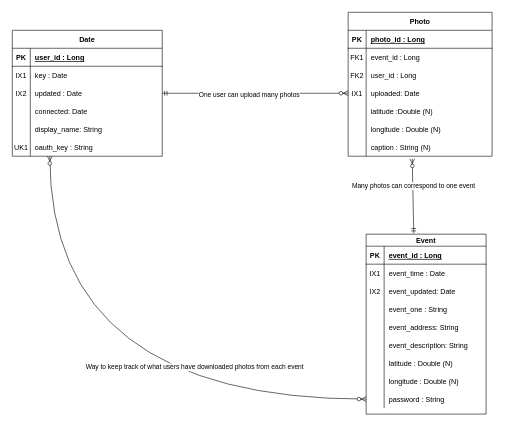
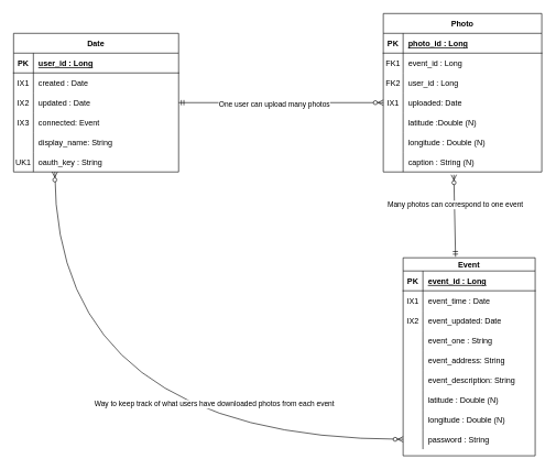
  <mxCell id="0" />
  <mxCell id="1" parent="0" />
  <mxCell id="2" value="" style="group" parent="1" vertex="1" connectable="0"><mxGeometry x="20" y="40" width="250" height="210" as="geometry" /></mxCell>
  <mxCell id="3" value="Date" style="shape=table;startSize=30;container=1;collapsible=1;childLayout=tableLayout;fixedRows=1;rowLines=0;fontStyle=1;align=center;resizeLast=1;" parent="2" vertex="1"><mxGeometry y="10" width="250" height="210" as="geometry" /></mxCell>
  <mxCell id="4" value="" style="shape=partialRectangle;collapsible=0;dropTarget=0;pointerEvents=0;fillColor=none;points=[[0,0.5],[1,0.5]];portConstraint=eastwest;top=0;left=0;right=0;bottom=1;" parent="3" vertex="1"><mxGeometry y="30" width="250" height="30" as="geometry" /></mxCell>
  <mxCell id="5" value="PK" style="shape=partialRectangle;overflow=hidden;connectable=0;fillColor=none;top=0;left=0;bottom=0;right=0;fontStyle=1;" parent="4" vertex="1"><mxGeometry width="30" height="30" as="geometry" /></mxCell>
  <mxCell id="6" value="user_id : Long" style="shape=partialRectangle;overflow=hidden;connectable=0;fillColor=none;top=0;left=0;bottom=0;right=0;align=left;spacingLeft=6;fontStyle=5;" parent="4" vertex="1"><mxGeometry x="30" width="220" height="30" as="geometry" /></mxCell>
  <mxCell id="7" value="" style="shape=partialRectangle;collapsible=0;dropTarget=0;pointerEvents=0;fillColor=none;points=[[0,0.5],[1,0.5]];portConstraint=eastwest;top=0;left=0;right=0;bottom=0;" parent="3" vertex="1"><mxGeometry y="60" width="250" height="30" as="geometry" /></mxCell>
  <mxCell id="8" value="IX1" style="shape=partialRectangle;overflow=hidden;connectable=0;fillColor=none;top=0;left=0;bottom=0;right=0;" parent="7" vertex="1"><mxGeometry width="30" height="30" as="geometry" /></mxCell>
- <mxCell id="9" value="key : Date" style="shape=partialRectangle;overflow=hidden;connectable=0;fillColor=none;top=0;left=0;bottom=0;right=0;align=left;spacingLeft=6;" parent="7" vertex="1"><mxGeometry x="30" width="220" height="30" as="geometry" /></mxCell>
+ <mxCell id="9" value="created : Date" style="shape=partialRectangle;overflow=hidden;connectable=0;fillColor=none;top=0;left=0;bottom=0;right=0;align=left;spacingLeft=6;" parent="7" vertex="1"><mxGeometry x="30" width="220" height="30" as="geometry" /></mxCell>
  <mxCell id="10" value="" style="shape=partialRectangle;collapsible=0;dropTarget=0;pointerEvents=0;fillColor=none;points=[[0,0.5],[1,0.5]];portConstraint=eastwest;top=0;left=0;right=0;bottom=0;" parent="3" vertex="1"><mxGeometry y="90" width="250" height="30" as="geometry" /></mxCell>
  <mxCell id="11" value="IX2" style="shape=partialRectangle;overflow=hidden;connectable=0;fillColor=none;top=0;left=0;bottom=0;right=0;" parent="10" vertex="1"><mxGeometry width="30" height="30" as="geometry" /></mxCell>
  <mxCell id="12" value="updated : Date" style="shape=partialRectangle;overflow=hidden;connectable=0;fillColor=none;top=0;left=0;bottom=0;right=0;align=left;spacingLeft=6;" parent="10" vertex="1"><mxGeometry x="30" width="220" height="30" as="geometry" /></mxCell>
  <mxCell id="13" value="" style="shape=partialRectangle;collapsible=0;dropTarget=0;pointerEvents=0;fillColor=none;points=[[0,0.5],[1,0.5]];portConstraint=eastwest;top=0;left=0;right=0;bottom=0;" vertex="1" parent="3"><mxGeometry y="120" width="250" height="30" as="geometry" /></mxCell>
- <mxCell id="15" value="connected: Date" style="shape=partialRectangle;overflow=hidden;connectable=0;fillColor=none;top=0;left=0;bottom=0;right=0;align=left;spacingLeft=6;" vertex="1" parent="13"><mxGeometry x="30" width="220" height="30" as="geometry" /></mxCell>
+ <mxCell id="14" value="IX3" style="shape=partialRectangle;overflow=hidden;connectable=0;fillColor=none;top=0;left=0;bottom=0;right=0;" vertex="1" parent="13"><mxGeometry width="30" height="30" as="geometry" /></mxCell>
+ <mxCell id="15" value="connected: Event" style="shape=partialRectangle;overflow=hidden;connectable=0;fillColor=none;top=0;left=0;bottom=0;right=0;align=left;spacingLeft=6;" vertex="1" parent="13"><mxGeometry x="30" width="220" height="30" as="geometry" /></mxCell>
  <mxCell id="16" value="" style="shape=partialRectangle;collapsible=0;dropTarget=0;pointerEvents=0;fillColor=none;points=[[0,0.5],[1,0.5]];portConstraint=eastwest;top=0;left=0;right=0;bottom=0;" vertex="1" parent="3"><mxGeometry y="150" width="250" height="30" as="geometry" /></mxCell>
  <mxCell id="17" value="" style="shape=partialRectangle;overflow=hidden;connectable=0;fillColor=none;top=0;left=0;bottom=0;right=0;" vertex="1" parent="16"><mxGeometry width="30" height="30" as="geometry" /></mxCell>
  <mxCell id="18" value="display_name: String" style="shape=partialRectangle;overflow=hidden;connectable=0;fillColor=none;top=0;left=0;bottom=0;right=0;align=left;spacingLeft=6;" vertex="1" parent="16"><mxGeometry x="30" width="220" height="30" as="geometry" /></mxCell>
  <mxCell id="19" value="" style="shape=partialRectangle;collapsible=0;dropTarget=0;pointerEvents=0;fillColor=none;points=[[0,0.5],[1,0.5]];portConstraint=eastwest;top=0;left=0;right=0;bottom=0;" parent="3" vertex="1"><mxGeometry y="180" width="250" height="30" as="geometry" /></mxCell>
  <mxCell id="20" value="UK1" style="shape=partialRectangle;overflow=hidden;connectable=0;fillColor=none;top=0;left=0;bottom=0;right=0;" parent="19" vertex="1"><mxGeometry width="30" height="30" as="geometry" /></mxCell>
  <mxCell id="21" value="oauth_key : String" style="shape=partialRectangle;overflow=hidden;connectable=0;fillColor=none;top=0;left=0;bottom=0;right=0;align=left;spacingLeft=6;" parent="19" vertex="1"><mxGeometry x="30" width="220" height="30" as="geometry" /></mxCell>
  <mxCell id="22" value="" style="fontSize=12;html=1;endArrow=ERzeroToMany;startArrow=ERmandOne;exitX=1;exitY=0.5;exitDx=0;exitDy=0;entryX=0;entryY=0.5;entryDx=0;entryDy=0;" parent="1" edge="1" target="34" source="10"><mxGeometry width="100" height="100" relative="1" as="geometry"><mxPoint x="300" y="175" as="sourcePoint" /><mxPoint x="600" y="175" as="targetPoint" /></mxGeometry></mxCell>
  <mxCell id="23" value="One user can upload many photos" style="edgeLabel;html=1;align=center;verticalAlign=middle;resizable=0;points=[];" parent="22" vertex="1" connectable="0"><mxGeometry x="-0.074" y="-1" relative="1" as="geometry"><mxPoint as="offset" /></mxGeometry></mxCell>
  <mxCell id="24" value="Photo" style="shape=table;startSize=30;container=1;collapsible=1;childLayout=tableLayout;fixedRows=1;rowLines=0;fontStyle=1;align=center;resizeLast=1;" parent="1" vertex="1"><mxGeometry x="580" y="20" width="240" height="240" as="geometry" /></mxCell>
  <mxCell id="25" value="" style="shape=partialRectangle;collapsible=0;dropTarget=0;pointerEvents=0;fillColor=none;top=0;left=0;bottom=1;right=0;points=[[0,0.5],[1,0.5]];portConstraint=eastwest;" parent="24" vertex="1"><mxGeometry y="30" width="240" height="30" as="geometry" /></mxCell>
  <mxCell id="26" value="PK" style="shape=partialRectangle;connectable=0;fillColor=none;top=0;left=0;bottom=0;right=0;fontStyle=1;overflow=hidden;" parent="25" vertex="1"><mxGeometry width="30" height="30" as="geometry" /></mxCell>
  <mxCell id="27" value="photo_id : Long" style="shape=partialRectangle;connectable=0;fillColor=none;top=0;left=0;bottom=0;right=0;align=left;spacingLeft=6;fontStyle=5;overflow=hidden;" parent="25" vertex="1"><mxGeometry x="30" width="210" height="30" as="geometry" /></mxCell>
  <mxCell id="28" value="" style="shape=partialRectangle;collapsible=0;dropTarget=0;pointerEvents=0;fillColor=none;top=0;left=0;bottom=0;right=0;points=[[0,0.5],[1,0.5]];portConstraint=eastwest;" parent="24" vertex="1"><mxGeometry y="60" width="240" height="30" as="geometry" /></mxCell>
  <mxCell id="29" value="FK1" style="shape=partialRectangle;connectable=0;fillColor=none;top=0;left=0;bottom=0;right=0;editable=1;overflow=hidden;" parent="28" vertex="1"><mxGeometry width="30" height="30" as="geometry" /></mxCell>
  <mxCell id="30" value="event_id : Long" style="shape=partialRectangle;connectable=0;fillColor=none;top=0;left=0;bottom=0;right=0;align=left;spacingLeft=6;overflow=hidden;" parent="28" vertex="1"><mxGeometry x="30" width="210" height="30" as="geometry" /></mxCell>
  <mxCell id="31" value="" style="shape=partialRectangle;collapsible=0;dropTarget=0;pointerEvents=0;fillColor=none;top=0;left=0;bottom=0;right=0;points=[[0,0.5],[1,0.5]];portConstraint=eastwest;" parent="24" vertex="1"><mxGeometry y="90" width="240" height="30" as="geometry" /></mxCell>
  <mxCell id="32" value="FK2" style="shape=partialRectangle;connectable=0;fillColor=none;top=0;left=0;bottom=0;right=0;editable=1;overflow=hidden;" parent="31" vertex="1"><mxGeometry width="30" height="30" as="geometry" /></mxCell>
  <mxCell id="33" value="user_id : Long" style="shape=partialRectangle;connectable=0;fillColor=none;top=0;left=0;bottom=0;right=0;align=left;spacingLeft=6;overflow=hidden;" parent="31" vertex="1"><mxGeometry x="30" width="210" height="30" as="geometry" /></mxCell>
  <mxCell id="34" value="" style="shape=partialRectangle;collapsible=0;dropTarget=0;pointerEvents=0;fillColor=none;top=0;left=0;bottom=0;right=0;points=[[0,0.5],[1,0.5]];portConstraint=eastwest;" parent="24" vertex="1"><mxGeometry y="120" width="240" height="30" as="geometry" /></mxCell>
  <mxCell id="35" value="IX1" style="shape=partialRectangle;connectable=0;fillColor=none;top=0;left=0;bottom=0;right=0;editable=1;overflow=hidden;" parent="34" vertex="1"><mxGeometry width="30" height="30" as="geometry" /></mxCell>
  <mxCell id="36" value="uploaded: Date" style="shape=partialRectangle;connectable=0;fillColor=none;top=0;left=0;bottom=0;right=0;align=left;spacingLeft=6;overflow=hidden;" parent="34" vertex="1"><mxGeometry x="30" width="210" height="30" as="geometry" /></mxCell>
  <mxCell id="37" value="" style="shape=partialRectangle;collapsible=0;dropTarget=0;pointerEvents=0;fillColor=none;top=0;left=0;bottom=0;right=0;points=[[0,0.5],[1,0.5]];portConstraint=eastwest;" parent="24" vertex="1"><mxGeometry y="150" width="240" height="30" as="geometry" /></mxCell>
  <mxCell id="38" value="" style="shape=partialRectangle;connectable=0;fillColor=none;top=0;left=0;bottom=0;right=0;editable=1;overflow=hidden;" parent="37" vertex="1"><mxGeometry width="30" height="30" as="geometry" /></mxCell>
  <mxCell id="39" value="latitude :Double (N)" style="shape=partialRectangle;connectable=0;fillColor=none;top=0;left=0;bottom=0;right=0;align=left;spacingLeft=6;overflow=hidden;" parent="37" vertex="1"><mxGeometry x="30" width="210" height="30" as="geometry" /></mxCell>
  <mxCell id="40" value="" style="shape=partialRectangle;collapsible=0;dropTarget=0;pointerEvents=0;fillColor=none;top=0;left=0;bottom=0;right=0;points=[[0,0.5],[1,0.5]];portConstraint=eastwest;" parent="24" vertex="1"><mxGeometry y="180" width="240" height="30" as="geometry" /></mxCell>
  <mxCell id="41" value="" style="shape=partialRectangle;connectable=0;fillColor=none;top=0;left=0;bottom=0;right=0;editable=1;overflow=hidden;" parent="40" vertex="1"><mxGeometry width="30" height="30" as="geometry" /></mxCell>
  <mxCell id="42" value="longitude : Double (N)" style="shape=partialRectangle;connectable=0;fillColor=none;top=0;left=0;bottom=0;right=0;align=left;spacingLeft=6;overflow=hidden;" parent="40" vertex="1"><mxGeometry x="30" width="210" height="30" as="geometry" /></mxCell>
  <mxCell id="43" value="" style="shape=partialRectangle;collapsible=0;dropTarget=0;pointerEvents=0;fillColor=none;top=0;left=0;bottom=0;right=0;points=[[0,0.5],[1,0.5]];portConstraint=eastwest;" parent="24" vertex="1"><mxGeometry y="210" width="240" height="30" as="geometry" /></mxCell>
  <mxCell id="44" value="" style="shape=partialRectangle;connectable=0;fillColor=none;top=0;left=0;bottom=0;right=0;editable=1;overflow=hidden;" parent="43" vertex="1"><mxGeometry width="30" height="30" as="geometry" /></mxCell>
  <mxCell id="45" value="caption : String (N)" style="shape=partialRectangle;connectable=0;fillColor=none;top=0;left=0;bottom=0;right=0;align=left;spacingLeft=6;overflow=hidden;" parent="43" vertex="1"><mxGeometry x="30" width="210" height="30" as="geometry" /></mxCell>
  <mxCell id="46" value="" style="edgeStyle=orthogonalEdgeStyle;fontSize=12;html=1;endArrow=ERzeroToMany;endFill=1;startArrow=ERzeroToMany;exitX=0;exitY=0.5;exitDx=0;exitDy=0;curved=1;entryX=0.25;entryY=1;entryDx=0;entryDy=0;" parent="1" source="73" target="3" edge="1"><mxGeometry width="100" height="100" relative="1" as="geometry"><mxPoint x="20" y="410" as="sourcePoint" /><mxPoint x="170" y="230" as="targetPoint" /></mxGeometry></mxCell>
  <mxCell id="47" value="Way to keep track of what users have downloaded photos from each event" style="edgeLabel;html=1;align=center;verticalAlign=middle;resizable=0;points=[];" vertex="1" connectable="0" parent="46"><mxGeometry x="-0.385" y="-54" relative="1" as="geometry"><mxPoint as="offset" /></mxGeometry></mxCell>
  <mxCell id="48" value="Event" style="shape=table;startSize=20;container=1;collapsible=1;childLayout=tableLayout;fixedRows=1;rowLines=0;fontStyle=1;align=center;resizeLast=1;" parent="1" vertex="1"><mxGeometry x="610" y="390" width="200" height="300" as="geometry" /></mxCell>
  <mxCell id="49" value="" style="shape=partialRectangle;collapsible=0;dropTarget=0;pointerEvents=0;fillColor=none;top=0;left=0;bottom=1;right=0;points=[[0,0.5],[1,0.5]];portConstraint=eastwest;" parent="48" vertex="1"><mxGeometry y="20" width="200" height="30" as="geometry" /></mxCell>
  <mxCell id="50" value="PK" style="shape=partialRectangle;connectable=0;fillColor=none;top=0;left=0;bottom=0;right=0;fontStyle=1;overflow=hidden;" parent="49" vertex="1"><mxGeometry width="30" height="30" as="geometry" /></mxCell>
  <mxCell id="51" value="event_id : Long" style="shape=partialRectangle;connectable=0;fillColor=none;top=0;left=0;bottom=0;right=0;align=left;spacingLeft=6;fontStyle=5;overflow=hidden;" parent="49" vertex="1"><mxGeometry x="30" width="170" height="30" as="geometry" /></mxCell>
  <mxCell id="52" value="" style="shape=partialRectangle;collapsible=0;dropTarget=0;pointerEvents=0;fillColor=none;top=0;left=0;bottom=0;right=0;points=[[0,0.5],[1,0.5]];portConstraint=eastwest;" parent="48" vertex="1"><mxGeometry y="50" width="200" height="30" as="geometry" /></mxCell>
  <mxCell id="53" value="IX1" style="shape=partialRectangle;connectable=0;fillColor=none;top=0;left=0;bottom=0;right=0;editable=1;overflow=hidden;" parent="52" vertex="1"><mxGeometry width="30" height="30" as="geometry" /></mxCell>
  <mxCell id="54" value="event_time : Date" style="shape=partialRectangle;connectable=0;fillColor=none;top=0;left=0;bottom=0;right=0;align=left;spacingLeft=6;overflow=hidden;" parent="52" vertex="1"><mxGeometry x="30" width="170" height="30" as="geometry" /></mxCell>
  <mxCell id="55" value="" style="shape=partialRectangle;collapsible=0;dropTarget=0;pointerEvents=0;fillColor=none;top=0;left=0;bottom=0;right=0;points=[[0,0.5],[1,0.5]];portConstraint=eastwest;" vertex="1" parent="48"><mxGeometry y="80" width="200" height="30" as="geometry" /></mxCell>
  <mxCell id="56" value="IX2" style="shape=partialRectangle;connectable=0;fillColor=none;top=0;left=0;bottom=0;right=0;editable=1;overflow=hidden;" vertex="1" parent="55"><mxGeometry width="30" height="30" as="geometry" /></mxCell>
  <mxCell id="57" value="event_updated: Date" style="shape=partialRectangle;connectable=0;fillColor=none;top=0;left=0;bottom=0;right=0;align=left;spacingLeft=6;overflow=hidden;" vertex="1" parent="55"><mxGeometry x="30" width="170" height="30" as="geometry" /></mxCell>
  <mxCell id="58" value="" style="shape=partialRectangle;collapsible=0;dropTarget=0;pointerEvents=0;fillColor=none;top=0;left=0;bottom=0;right=0;points=[[0,0.5],[1,0.5]];portConstraint=eastwest;" parent="48" vertex="1"><mxGeometry y="110" width="200" height="30" as="geometry" /></mxCell>
  <mxCell id="59" value="" style="shape=partialRectangle;connectable=0;fillColor=none;top=0;left=0;bottom=0;right=0;editable=1;overflow=hidden;" parent="58" vertex="1"><mxGeometry width="30" height="30" as="geometry" /></mxCell>
  <mxCell id="60" value="event_one : String" style="shape=partialRectangle;connectable=0;fillColor=none;top=0;left=0;bottom=0;right=0;align=left;spacingLeft=6;overflow=hidden;" parent="58" vertex="1"><mxGeometry x="30" width="170" height="30" as="geometry" /></mxCell>
  <mxCell id="61" value="" style="shape=partialRectangle;collapsible=0;dropTarget=0;pointerEvents=0;fillColor=none;top=0;left=0;bottom=0;right=0;points=[[0,0.5],[1,0.5]];portConstraint=eastwest;" vertex="1" parent="48"><mxGeometry y="140" width="200" height="30" as="geometry" /></mxCell>
  <mxCell id="62" value="" style="shape=partialRectangle;connectable=0;fillColor=none;top=0;left=0;bottom=0;right=0;editable=1;overflow=hidden;" vertex="1" parent="61"><mxGeometry width="30" height="30" as="geometry" /></mxCell>
  <mxCell id="63" value="event_address: String" style="shape=partialRectangle;connectable=0;fillColor=none;top=0;left=0;bottom=0;right=0;align=left;spacingLeft=6;overflow=hidden;" vertex="1" parent="61"><mxGeometry x="30" width="170" height="30" as="geometry" /></mxCell>
  <mxCell id="64" value="" style="shape=partialRectangle;collapsible=0;dropTarget=0;pointerEvents=0;fillColor=none;top=0;left=0;bottom=0;right=0;points=[[0,0.5],[1,0.5]];portConstraint=eastwest;" vertex="1" parent="48"><mxGeometry y="170" width="200" height="30" as="geometry" /></mxCell>
  <mxCell id="65" value="" style="shape=partialRectangle;connectable=0;fillColor=none;top=0;left=0;bottom=0;right=0;editable=1;overflow=hidden;" vertex="1" parent="64"><mxGeometry width="30" height="30" as="geometry" /></mxCell>
  <mxCell id="66" value="event_description: String" style="shape=partialRectangle;connectable=0;fillColor=none;top=0;left=0;bottom=0;right=0;align=left;spacingLeft=6;overflow=hidden;" vertex="1" parent="64"><mxGeometry x="30" width="170" height="30" as="geometry" /></mxCell>
  <mxCell id="67" value="" style="shape=partialRectangle;collapsible=0;dropTarget=0;pointerEvents=0;fillColor=none;top=0;left=0;bottom=0;right=0;points=[[0,0.5],[1,0.5]];portConstraint=eastwest;" parent="48" vertex="1"><mxGeometry y="200" width="200" height="30" as="geometry" /></mxCell>
  <mxCell id="68" value="" style="shape=partialRectangle;connectable=0;fillColor=none;top=0;left=0;bottom=0;right=0;editable=1;overflow=hidden;" parent="67" vertex="1"><mxGeometry width="30" height="30" as="geometry" /></mxCell>
  <mxCell id="69" value="latitude : Double (N)" style="shape=partialRectangle;connectable=0;fillColor=none;top=0;left=0;bottom=0;right=0;align=left;spacingLeft=6;overflow=hidden;" parent="67" vertex="1"><mxGeometry x="30" width="170" height="30" as="geometry" /></mxCell>
  <mxCell id="70" value="" style="shape=partialRectangle;collapsible=0;dropTarget=0;pointerEvents=0;fillColor=none;top=0;left=0;bottom=0;right=0;points=[[0,0.5],[1,0.5]];portConstraint=eastwest;" parent="48" vertex="1"><mxGeometry y="230" width="200" height="30" as="geometry" /></mxCell>
  <mxCell id="71" value="" style="shape=partialRectangle;connectable=0;fillColor=none;top=0;left=0;bottom=0;right=0;editable=1;overflow=hidden;" parent="70" vertex="1"><mxGeometry width="30" height="30" as="geometry" /></mxCell>
  <mxCell id="72" value="longitude : Double (N)" style="shape=partialRectangle;connectable=0;fillColor=none;top=0;left=0;bottom=0;right=0;align=left;spacingLeft=6;overflow=hidden;" parent="70" vertex="1"><mxGeometry x="30" width="170" height="30" as="geometry" /></mxCell>
  <mxCell id="73" value="" style="shape=partialRectangle;collapsible=0;dropTarget=0;pointerEvents=0;fillColor=none;top=0;left=0;bottom=0;right=0;points=[[0,0.5],[1,0.5]];portConstraint=eastwest;" parent="48" vertex="1"><mxGeometry y="260" width="200" height="30" as="geometry" /></mxCell>
  <mxCell id="74" value="" style="shape=partialRectangle;connectable=0;fillColor=none;top=0;left=0;bottom=0;right=0;editable=1;overflow=hidden;" parent="73" vertex="1"><mxGeometry width="30" height="30" as="geometry" /></mxCell>
  <mxCell id="75" value="password : String" style="shape=partialRectangle;connectable=0;fillColor=none;top=0;left=0;bottom=0;right=0;align=left;spacingLeft=6;overflow=hidden;" parent="73" vertex="1"><mxGeometry x="30" width="170" height="30" as="geometry" /></mxCell>
  <mxCell id="76" value="" style="fontSize=12;html=1;endArrow=ERzeroToMany;startArrow=ERmandOne;exitX=0.397;exitY=-0.005;exitDx=0;exitDy=0;exitPerimeter=0;entryX=0.445;entryY=1.14;entryDx=0;entryDy=0;entryPerimeter=0;" edge="1" parent="1" source="48" target="43"><mxGeometry width="100" height="100" relative="1" as="geometry"><mxPoint x="680.24" y="390" as="sourcePoint" /><mxPoint x="680" y="252" as="targetPoint" /></mxGeometry></mxCell>
  <mxCell id="77" value="Many photos can correspond to one event" style="edgeLabel;html=1;align=center;verticalAlign=middle;resizable=0;points=[];" vertex="1" connectable="0" parent="76"><mxGeometry x="0.272" y="-1" relative="1" as="geometry"><mxPoint as="offset" /></mxGeometry></mxCell>
  <mxCell id="78" style="edgeStyle=none;rounded=0;orthogonalLoop=1;jettySize=auto;html=1;exitX=0.25;exitY=0;exitDx=0;exitDy=0;" edge="1" parent="1" source="48" target="48"><mxGeometry relative="1" as="geometry" /></mxCell>
